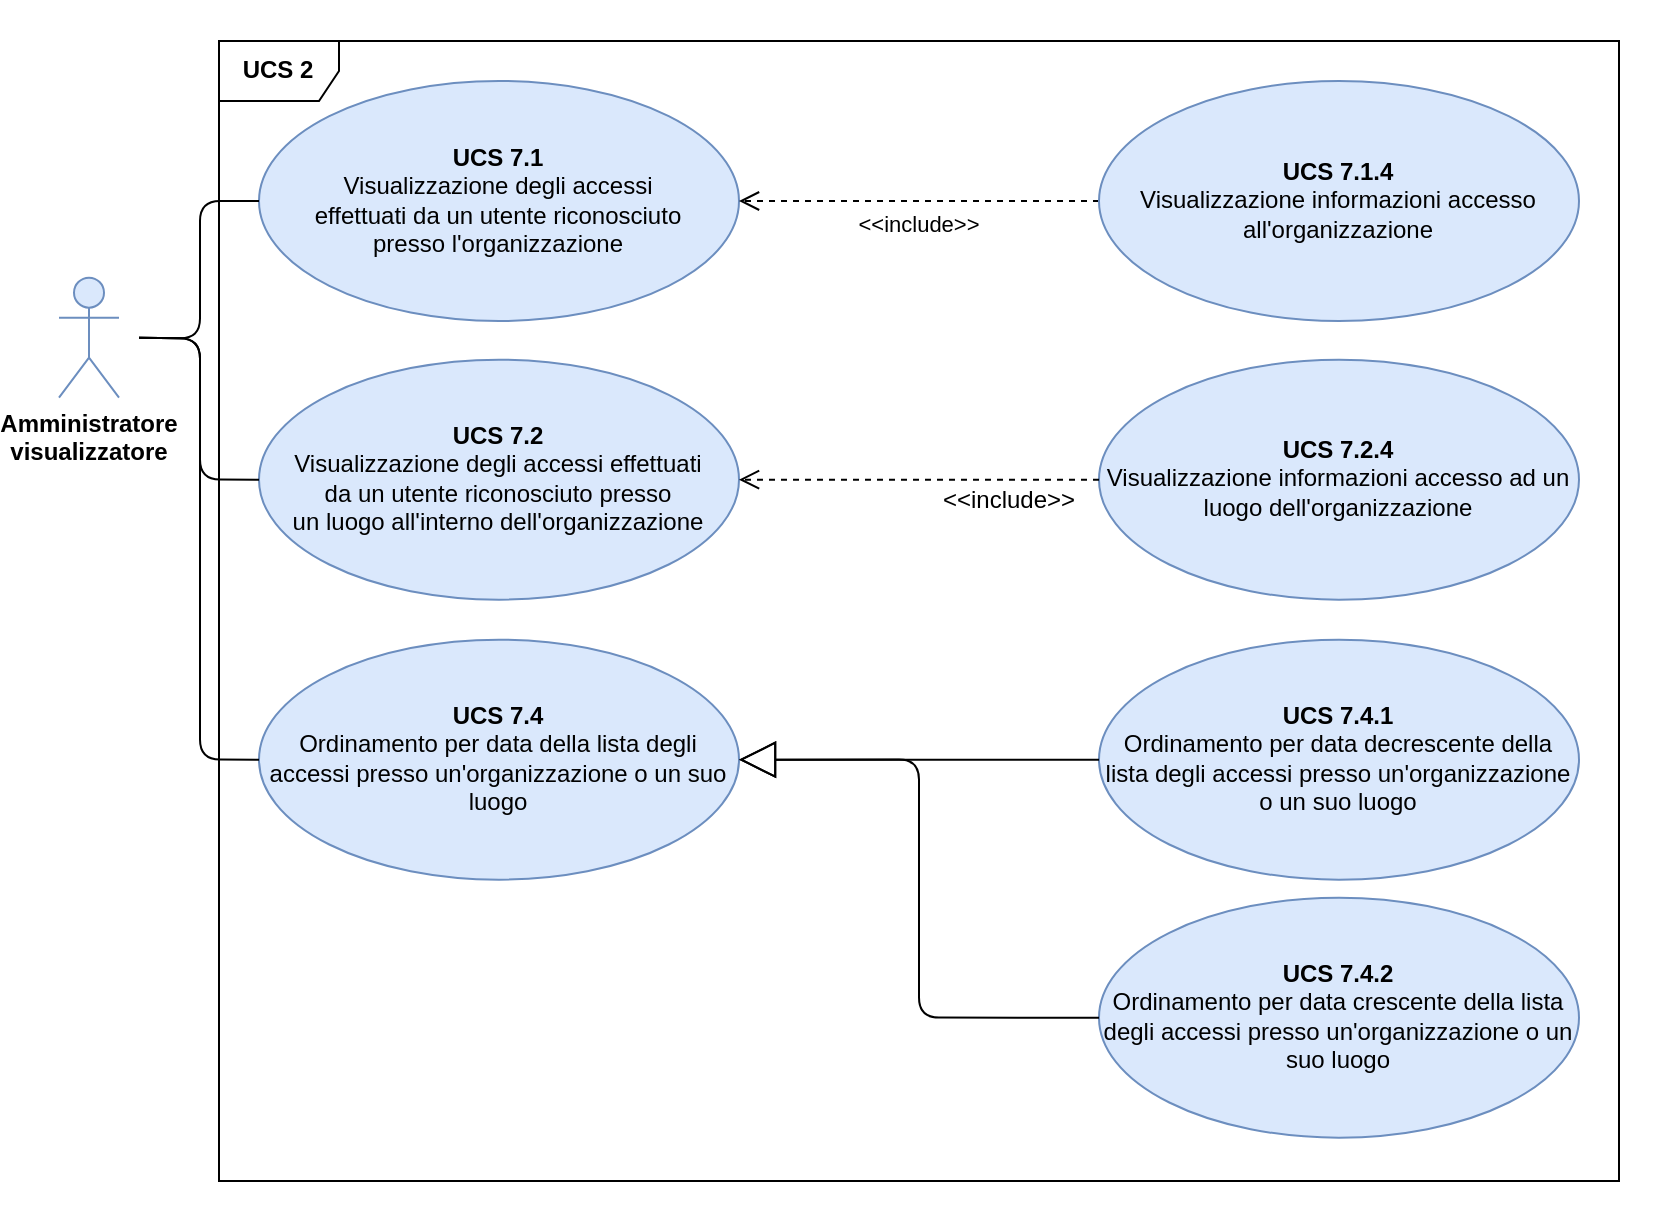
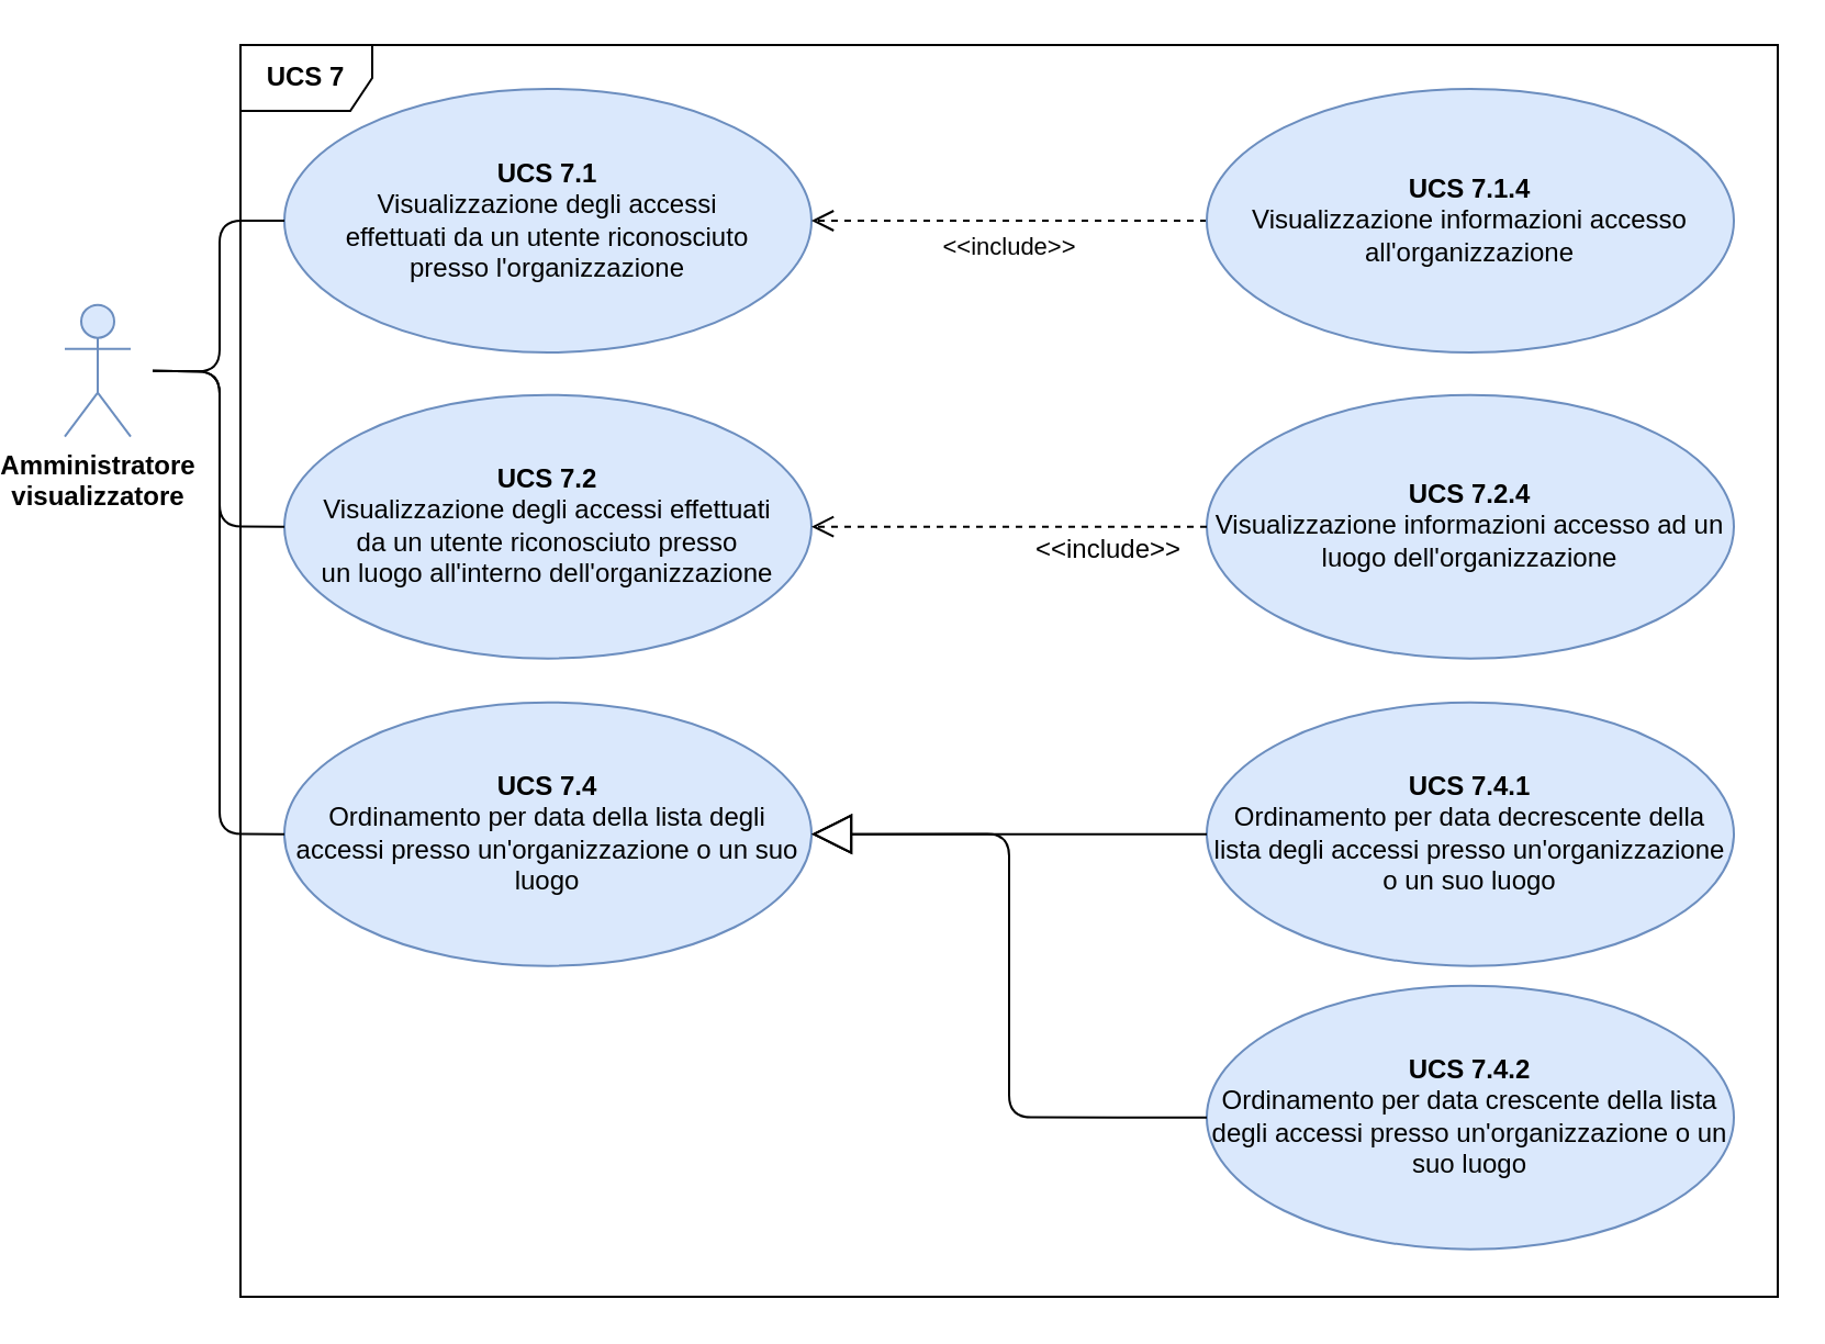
  <mxCell id="0" />
  <mxCell id="1" parent="0" />
- <mxCell id="2" value="&lt;b&gt;UCS 2&lt;/b&gt;" style="shape=umlFrame;whiteSpace=wrap;html=1;fontFamily=Helvetica;fontSize=12;" parent="1" vertex="1"><mxGeometry x="100" y="20" width="700" height="570" as="geometry" /></mxCell>
+ <mxCell id="2" value="&lt;b&gt;UCS 7&lt;/b&gt;" style="shape=umlFrame;whiteSpace=wrap;html=1;fontFamily=Helvetica;fontSize=12;" parent="1" vertex="1"><mxGeometry x="100" y="20" width="700" height="570" as="geometry" /></mxCell>
  <mxCell id="3" value="&lt;font&gt;&lt;b style=&quot;font-size: 12px&quot;&gt;UCS 7.1&lt;br&gt;&lt;/b&gt;Visualizzazione degli accessi&lt;br&gt;effettuati da un utente riconosciuto&lt;br&gt;presso l'organizzazione&lt;br&gt;&lt;/font&gt;" style="ellipse;whiteSpace=wrap;html=1;fillColor=#dae8fc;strokeColor=#6c8ebf;fontFamily=Helvetica;fontSize=12;" parent="1" vertex="1"><mxGeometry x="120" y="40" width="240" height="120" as="geometry" /></mxCell>
  <mxCell id="4" value="&lt;font&gt;&lt;b style=&quot;font-size: 12px&quot;&gt;UCS 7.2&lt;br&gt;&lt;/b&gt;Visualizzazione degli accessi effettuati&lt;br&gt;da un utente riconosciuto presso&lt;br&gt;un luogo all'interno dell'organizzazione&lt;br&gt;&lt;/font&gt;" style="ellipse;whiteSpace=wrap;html=1;fillColor=#dae8fc;strokeColor=#6c8ebf;fontFamily=Helvetica;fontSize=12;" parent="1" vertex="1"><mxGeometry x="120" y="179.33" width="240" height="120" as="geometry" /></mxCell>
  <mxCell id="5" value="&lt;b&gt;Amministratore&lt;br&gt;visualizzatore&lt;br&gt;&lt;/b&gt;" style="shape=umlActor;verticalLabelPosition=bottom;labelBackgroundColor=#ffffff;verticalAlign=top;html=1;fillColor=#dae8fc;strokeColor=#6c8ebf;fontFamily=Helvetica;fontSize=12;" parent="1" vertex="1"><mxGeometry x="20" y="138.33" width="30" height="60" as="geometry" /></mxCell>
  <mxCell id="6" value="&lt;font&gt;&lt;b style=&quot;font-size: 12px&quot;&gt;UCS 7.4&lt;br&gt;&lt;/b&gt;Ordinamento per data della lista degli accessi presso un'organizzazione o un suo luogo&lt;br&gt;&lt;/font&gt;" style="ellipse;whiteSpace=wrap;html=1;fillColor=#dae8fc;strokeColor=#6c8ebf;fontFamily=Helvetica;fontSize=12;" parent="1" vertex="1"><mxGeometry x="120" y="319.33" width="240" height="120" as="geometry" /></mxCell>
  <mxCell id="7" value="&amp;lt;&amp;lt;include&amp;gt;&amp;gt;" style="html=1;verticalAlign=bottom;endArrow=open;dashed=1;endSize=8;exitX=0;exitY=0.5;exitDx=0;exitDy=0;entryX=1;entryY=0.5;entryDx=0;entryDy=0;edgeStyle=orthogonalEdgeStyle;" parent="1" source="8" target="3" edge="1"><mxGeometry y="21" relative="1" as="geometry"><mxPoint x="670" y="209" as="sourcePoint" /><mxPoint x="590" y="209" as="targetPoint" /><mxPoint as="offset" /></mxGeometry></mxCell>
  <mxCell id="8" value="&lt;font&gt;&lt;b style=&quot;font-size: 12px&quot;&gt;UCS 7.1.4&lt;br&gt;&lt;/b&gt;Visualizzazione informazioni accesso all'organizzazione&lt;br&gt;&lt;/font&gt;" style="ellipse;whiteSpace=wrap;html=1;fillColor=#dae8fc;strokeColor=#6c8ebf;fontFamily=Helvetica;fontSize=12;" parent="1" vertex="1"><mxGeometry x="540" y="40" width="240" height="120" as="geometry" /></mxCell>
  <mxCell id="9" value="&lt;font&gt;&lt;b style=&quot;font-size: 12px&quot;&gt;UCS 7.2.4&lt;br&gt;&lt;/b&gt;Visualizzazione informazioni accesso ad un luogo dell'organizzazione&lt;br&gt;&lt;/font&gt;" style="ellipse;whiteSpace=wrap;html=1;fillColor=#dae8fc;strokeColor=#6c8ebf;fontFamily=Helvetica;fontSize=12;" parent="1" vertex="1"><mxGeometry x="540" y="179.33" width="240" height="120" as="geometry" /></mxCell>
  <mxCell id="10" value="&lt;font style=&quot;font-size: 12px&quot;&gt;&amp;lt;&amp;lt;include&amp;gt;&amp;gt;&lt;/font&gt;" style="html=1;verticalAlign=bottom;endArrow=open;dashed=1;endSize=8;exitX=0;exitY=0.5;exitDx=0;exitDy=0;edgeStyle=orthogonalEdgeStyle;entryX=1;entryY=0.5;entryDx=0;entryDy=0;" parent="1" source="9" target="4" edge="1"><mxGeometry x="-0.503" y="20" relative="1" as="geometry"><mxPoint x="720" y="268.33" as="sourcePoint" /><mxPoint x="380" y="-21.67" as="targetPoint" /><mxPoint as="offset" /></mxGeometry></mxCell>
  <mxCell id="11" value="&lt;font&gt;&lt;b style=&quot;font-size: 12px&quot;&gt;UCS 7.4.1&lt;br&gt;&lt;/b&gt;Ordinamento per data decrescente della lista degli accessi presso un'organizzazione o un suo luogo&lt;br&gt;&lt;/font&gt;" style="ellipse;whiteSpace=wrap;html=1;fillColor=#dae8fc;strokeColor=#6c8ebf;fontFamily=Helvetica;fontSize=12;" parent="1" vertex="1"><mxGeometry x="540" y="319.33" width="240" height="120" as="geometry" /></mxCell>
  <mxCell id="12" value="&lt;font&gt;&lt;b style=&quot;font-size: 12px&quot;&gt;UCS 7.4.2&lt;br&gt;&lt;/b&gt;Ordinamento per data crescente della lista degli accessi presso un'organizzazione o un suo luogo&lt;br&gt;&lt;/font&gt;" style="ellipse;whiteSpace=wrap;html=1;fillColor=#dae8fc;strokeColor=#6c8ebf;fontFamily=Helvetica;fontSize=12;" parent="1" vertex="1"><mxGeometry x="540" y="448.33" width="240" height="120" as="geometry" /></mxCell>
  <mxCell id="13" value="" style="endArrow=block;endSize=16;endFill=0;html=1;exitX=0;exitY=0.5;exitDx=0;exitDy=0;edgeStyle=orthogonalEdgeStyle;entryX=1;entryY=0.5;entryDx=0;entryDy=0;" parent="1" source="11" target="6" edge="1"><mxGeometry width="160" relative="1" as="geometry"><mxPoint x="610" y="138.33" as="sourcePoint" /><mxPoint x="770" y="138.33" as="targetPoint" /><Array as="points" /></mxGeometry></mxCell>
  <mxCell id="14" value="" style="endArrow=block;endSize=16;endFill=0;html=1;exitX=0;exitY=0.5;exitDx=0;exitDy=0;edgeStyle=orthogonalEdgeStyle;entryX=1;entryY=0.5;entryDx=0;entryDy=0;" parent="1" source="12" target="6" edge="1"><mxGeometry width="160" relative="1" as="geometry"><mxPoint x="750" y="128.33" as="sourcePoint" /><mxPoint x="540" y="380" as="targetPoint" /></mxGeometry></mxCell>
  <mxCell id="15" value="" style="endArrow=none;html=1;edgeStyle=orthogonalEdgeStyle;entryX=0;entryY=0.5;entryDx=0;entryDy=0;" parent="1" target="3" edge="1"><mxGeometry relative="1" as="geometry"><mxPoint x="60" y="168.33" as="sourcePoint" /><mxPoint x="200" y="278.33" as="targetPoint" /></mxGeometry></mxCell>
  <mxCell id="16" value="" style="resizable=0;html=1;align=left;verticalAlign=bottom;labelBackgroundColor=#ffffff;fontSize=10;" parent="15" connectable="0" vertex="1"><mxGeometry x="-1" relative="1" as="geometry" /></mxCell>
  <mxCell id="17" value="" style="resizable=0;html=1;align=right;verticalAlign=bottom;labelBackgroundColor=#ffffff;fontSize=10;" parent="15" connectable="0" vertex="1"><mxGeometry x="1" relative="1" as="geometry" /></mxCell>
  <mxCell id="18" value="" style="endArrow=none;html=1;edgeStyle=orthogonalEdgeStyle;entryX=0;entryY=0.5;entryDx=0;entryDy=0;" parent="1" target="4" edge="1"><mxGeometry relative="1" as="geometry"><mxPoint x="60" y="168.33" as="sourcePoint" /><mxPoint x="150" y="-141.67" as="targetPoint" /></mxGeometry></mxCell>
  <mxCell id="19" value="" style="resizable=0;html=1;align=left;verticalAlign=bottom;labelBackgroundColor=#ffffff;fontSize=10;" parent="18" connectable="0" vertex="1"><mxGeometry x="-1" relative="1" as="geometry" /></mxCell>
  <mxCell id="20" value="" style="resizable=0;html=1;align=right;verticalAlign=bottom;labelBackgroundColor=#ffffff;fontSize=10;" parent="18" connectable="0" vertex="1"><mxGeometry x="1" relative="1" as="geometry" /></mxCell>
  <mxCell id="21" value="" style="endArrow=none;html=1;edgeStyle=orthogonalEdgeStyle;entryX=0;entryY=0.5;entryDx=0;entryDy=0;" parent="1" target="6" edge="1"><mxGeometry relative="1" as="geometry"><mxPoint x="60" y="168.33" as="sourcePoint" /><mxPoint x="150" y="248.33" as="targetPoint" /></mxGeometry></mxCell>
  <mxCell id="22" value="" style="resizable=0;html=1;align=left;verticalAlign=bottom;labelBackgroundColor=#ffffff;fontSize=10;" parent="21" connectable="0" vertex="1"><mxGeometry x="-1" relative="1" as="geometry" /></mxCell>
  <mxCell id="23" value="" style="resizable=0;html=1;align=right;verticalAlign=bottom;labelBackgroundColor=#ffffff;fontSize=10;" parent="21" connectable="0" vertex="1"><mxGeometry x="1" relative="1" as="geometry" /></mxCell>
